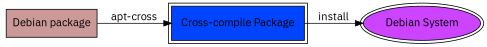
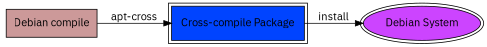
  digraph {
    rankdir=LR
    fontname="IBM Plex Sans"
    node [shape=box style=filled fontname="IBM Plex Sans" peripheries=2]
    edge [fontname="IBM Plex Sans"]
-   "Debian package" [fillcolor="#CC9999" peripheries=""]
+   "Debian package" [fillcolor="#CC9999" label="Debian compile" peripheries=""]
    "Cross-compile Package" [fillcolor="#0044ff"]
    "Debian System" [fillcolor="#CC44ff" shape=ellipse]
    "Debian package" -> "Cross-compile Package" [label="apt-cross" shape=ellipse]
    "Cross-compile Package" -> "Debian System" [label=install]
  }
